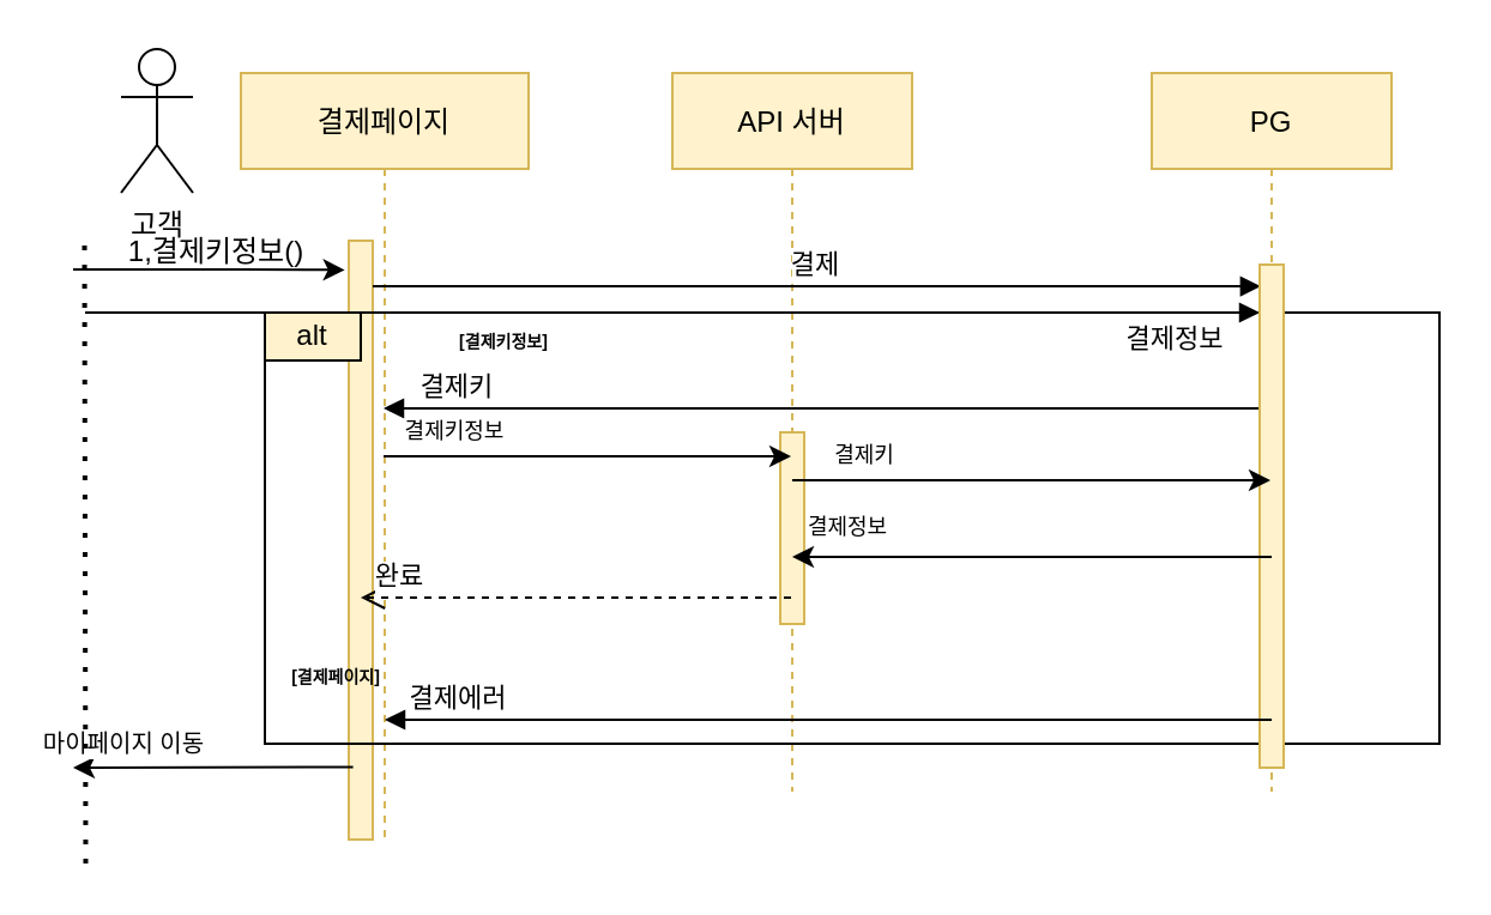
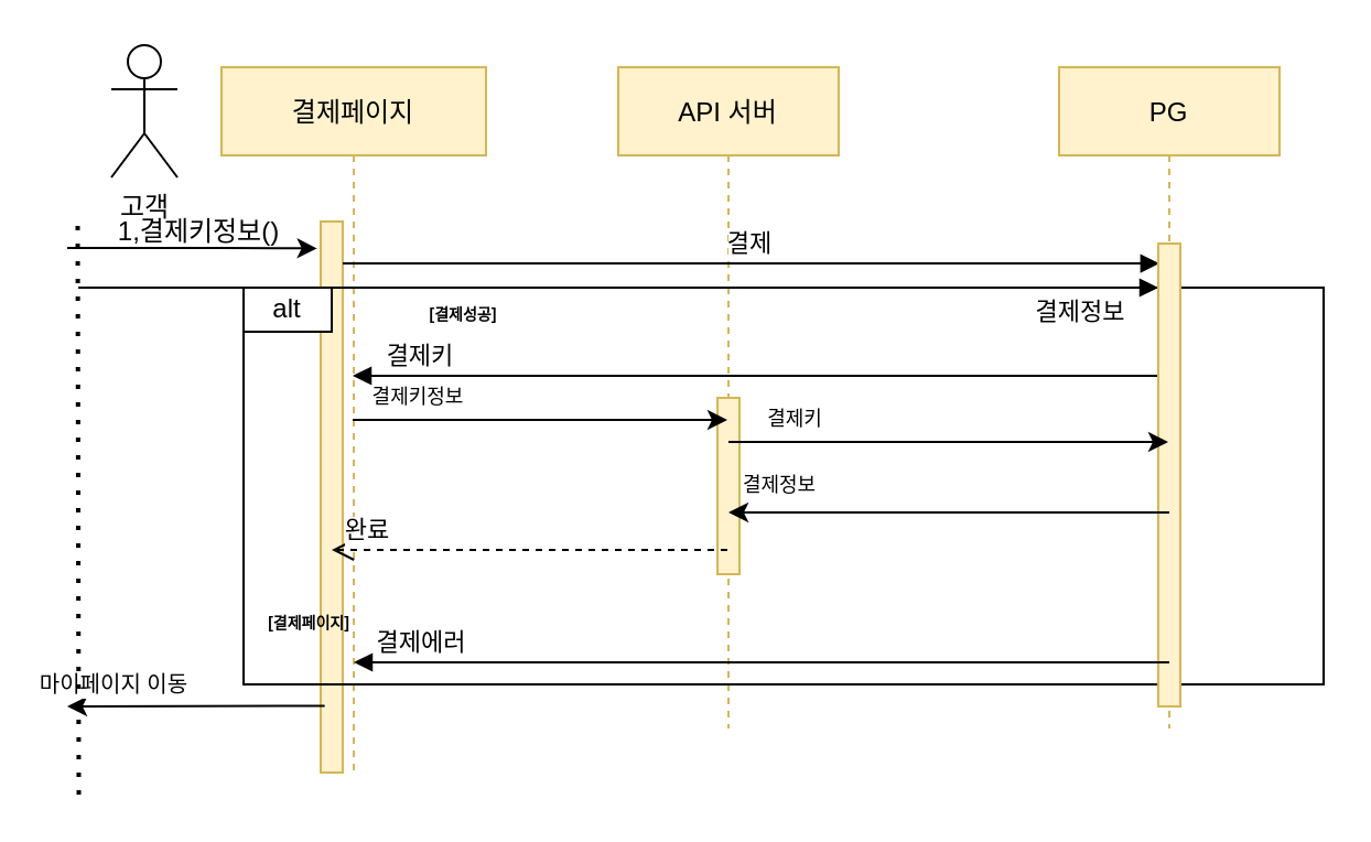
  <mxCell id="0" />
  <mxCell id="1" parent="0" />
  <mxCell id="2" value="결제페이지" style="shape=umlLifeline;perimeter=lifelinePerimeter;container=1;collapsible=0;recursiveResize=0;rounded=0;shadow=0;strokeWidth=1;fillColor=#fff2cc;strokeColor=#d6b656;" parent="1" vertex="1"><mxGeometry x="100" y="30" width="120" height="320" as="geometry" /></mxCell>
  <mxCell id="3" value="" style="points=[];perimeter=orthogonalPerimeter;rounded=0;shadow=0;strokeWidth=1;fillColor=#fff2cc;strokeColor=#d6b656;" parent="2" vertex="1"><mxGeometry x="45" y="70" width="10" height="250" as="geometry" /></mxCell>
  <mxCell id="4" value="1,결제키정보()" style="text;html=1;strokeColor=none;fillColor=none;align=center;verticalAlign=middle;whiteSpace=wrap;rounded=0;" parent="2" vertex="1"><mxGeometry x="-80" y="70" width="140" height="10" as="geometry" /></mxCell>
- <mxCell id="5" value="&lt;b style=&quot;font-size: 7px;&quot;&gt;&lt;font style=&quot;font-size: 7px;&quot;&gt;[&lt;/font&gt;&lt;font style=&quot;font-size: 7px;&quot;&gt;결제키정보&lt;/font&gt;&lt;font style=&quot;font-size: 7px;&quot;&gt;]&lt;/font&gt;&lt;/b&gt;" style="text;html=1;strokeColor=none;fillColor=none;align=center;verticalAlign=middle;whiteSpace=wrap;rounded=0;fontSize=7;" parent="2" vertex="1"><mxGeometry x="80" y="100" width="60" height="25" as="geometry" /></mxCell>
+ <mxCell id="5" value="&lt;b style=&quot;font-size: 7px;&quot;&gt;&lt;font style=&quot;font-size: 7px;&quot;&gt;[&lt;/font&gt;&lt;font style=&quot;font-size: 7px;&quot;&gt;결제성공&lt;/font&gt;&lt;font style=&quot;font-size: 7px;&quot;&gt;]&lt;/font&gt;&lt;/b&gt;" style="text;html=1;strokeColor=none;fillColor=none;align=center;verticalAlign=middle;whiteSpace=wrap;rounded=0;fontSize=7;" parent="2" vertex="1"><mxGeometry x="80" y="100" width="60" height="25" as="geometry" /></mxCell>
  <mxCell id="6" value="&lt;b style=&quot;font-size: 7px&quot;&gt;&lt;font style=&quot;font-size: 7px&quot;&gt;[&lt;/font&gt;&lt;font style=&quot;font-size: 7px&quot;&gt;결제페이지]&lt;/font&gt;&lt;/b&gt;" style="text;html=1;strokeColor=none;fillColor=none;align=center;verticalAlign=middle;whiteSpace=wrap;rounded=0;fontSize=7;" parent="2" vertex="1"><mxGeometry x="10" y="240" width="60" height="25" as="geometry" /></mxCell>
  <mxCell id="7" value="&lt;font size=&quot;1&quot;&gt;마이페이지 이동&lt;/font&gt;" style="endArrow=classic;html=1;rounded=0;fontSize=8;exitX=0.18;exitY=0.879;exitDx=0;exitDy=0;exitPerimeter=0;" parent="2" source="3" edge="1"><mxGeometry x="0.636" y="-10" width="50" height="50" relative="1" as="geometry"><mxPoint x="40" y="290" as="sourcePoint" /><mxPoint x="-70" y="290" as="targetPoint" /><Array as="points" /><mxPoint as="offset" /></mxGeometry></mxCell>
  <mxCell id="8" value="API 서버" style="shape=umlLifeline;perimeter=lifelinePerimeter;container=1;collapsible=0;recursiveResize=0;rounded=0;shadow=0;strokeWidth=1;fillColor=#fff2cc;strokeColor=#d6b656;" parent="1" vertex="1"><mxGeometry x="280" y="30" width="100" height="300" as="geometry" /></mxCell>
  <mxCell id="9" value="" style="points=[];perimeter=orthogonalPerimeter;rounded=0;shadow=0;strokeWidth=1;fillColor=#fff2cc;strokeColor=#d6b656;" parent="8" vertex="1"><mxGeometry x="45" y="150" width="10" height="80" as="geometry" /></mxCell>
  <mxCell id="10" value="결제정보" style="verticalAlign=bottom;endArrow=block;exitX=1;exitY=0.95;shadow=0;strokeWidth=1;endFill=1;" parent="8" edge="1"><mxGeometry x="0.857" y="-20" relative="1" as="geometry"><mxPoint x="245" y="100" as="targetPoint" /><mxPoint x="-245" y="100" as="sourcePoint" /><mxPoint as="offset" /></mxGeometry></mxCell>
  <mxCell id="11" value="완료" style="verticalAlign=bottom;endArrow=open;dashed=1;endSize=8;shadow=0;strokeWidth=1;" parent="1" source="8" edge="1"><mxGeometry x="0.828" relative="1" as="geometry"><mxPoint x="150" y="249" as="targetPoint" /><Array as="points"><mxPoint x="220" y="249" /></Array><mxPoint x="1" as="offset" /></mxGeometry></mxCell>
  <mxCell id="12" value="결제" style="verticalAlign=bottom;endArrow=block;shadow=0;strokeWidth=1;entryX=0.043;entryY=0.043;entryDx=0;entryDy=0;entryPerimeter=0;" parent="1" source="3" target="19" edge="1"><mxGeometry relative="1" as="geometry"><mxPoint x="255" y="110" as="sourcePoint" /><mxPoint x="520" y="110" as="targetPoint" /></mxGeometry></mxCell>
  <mxCell id="13" value="결제키" style="verticalAlign=bottom;endArrow=block;shadow=0;strokeWidth=1;" parent="1" source="18" target="2" edge="1"><mxGeometry x="0.84" relative="1" as="geometry"><mxPoint x="220" y="150" as="sourcePoint" /><mxPoint x="155" y="155" as="targetPoint" /><Array as="points"><mxPoint x="490" y="170" /><mxPoint x="190" y="170" /></Array><mxPoint x="1" as="offset" /></mxGeometry></mxCell>
  <mxCell id="14" value="고객&lt;br&gt;" style="shape=umlActor;verticalLabelPosition=bottom;verticalAlign=top;html=1;outlineConnect=0;" parent="1" vertex="1"><mxGeometry x="50" y="20" width="30" height="60" as="geometry" /></mxCell>
  <mxCell id="15" value="" style="endArrow=classic;html=1;rounded=0;entryX=0.881;entryY=1.219;entryDx=0;entryDy=0;entryPerimeter=0;" parent="1" target="4" edge="1"><mxGeometry width="50" height="50" relative="1" as="geometry"><mxPoint x="30" y="112" as="sourcePoint" /><mxPoint x="140" y="120" as="targetPoint" /><Array as="points"><mxPoint x="100" y="112" /></Array></mxGeometry></mxCell>
  <mxCell id="16" value="" style="endArrow=none;dashed=1;html=1;dashPattern=1 3;strokeWidth=2;rounded=0;" parent="1" edge="1"><mxGeometry width="50" height="50" relative="1" as="geometry"><mxPoint x="35.25" y="360" as="sourcePoint" /><mxPoint x="34.75" y="100" as="targetPoint" /></mxGeometry></mxCell>
  <mxCell id="17" value="" style="rounded=0;whiteSpace=wrap;html=1;fillColor=none;" parent="1" vertex="1"><mxGeometry x="110" y="130" width="490" height="180" as="geometry" /></mxCell>
  <mxCell id="18" value="PG" style="shape=umlLifeline;perimeter=lifelinePerimeter;container=1;collapsible=0;recursiveResize=0;rounded=0;shadow=0;strokeWidth=1;fillColor=#fff2cc;strokeColor=#d6b656;" parent="1" vertex="1"><mxGeometry x="480" y="30" width="100" height="300" as="geometry" /></mxCell>
  <mxCell id="19" value="" style="points=[];perimeter=orthogonalPerimeter;rounded=0;shadow=0;strokeWidth=1;fillColor=#fff2cc;strokeColor=#d6b656;" parent="18" vertex="1"><mxGeometry x="45" y="80" width="10" height="210" as="geometry" /></mxCell>
- <mxCell id="20" value="alt" style="rounded=0;whiteSpace=wrap;html=1;fillColor=#fff2cc;" parent="1" vertex="1"><mxGeometry x="110" y="130" width="40" height="20" as="geometry" /></mxCell>
+ <mxCell id="20" value="alt" style="rounded=0;whiteSpace=wrap;html=1;fillColor=#FFFFFF;" parent="1" vertex="1"><mxGeometry x="110" y="130" width="40" height="20" as="geometry" /></mxCell>
  <mxCell id="21" value="&lt;font style=&quot;font-size: 9px&quot;&gt;결제키정보&lt;/font&gt;" style="endArrow=classic;html=1;rounded=0;fontSize=8;" parent="1" source="2" target="8" edge="1"><mxGeometry x="-0.661" y="10" width="50" height="50" relative="1" as="geometry"><mxPoint x="250" y="260" as="sourcePoint" /><mxPoint x="300" y="210" as="targetPoint" /><Array as="points"><mxPoint x="230" y="190" /></Array><mxPoint as="offset" /></mxGeometry></mxCell>
  <mxCell id="22" value="&lt;font style=&quot;font-size: 9px&quot;&gt;결제키&lt;/font&gt;" style="endArrow=classic;html=1;rounded=0;fontSize=8;" parent="1" target="18" edge="1"><mxGeometry x="-0.544" y="10" width="50" height="50" relative="1" as="geometry"><mxPoint x="350" y="200" as="sourcePoint" /><mxPoint x="339.5" y="200" as="targetPoint" /><Array as="points"><mxPoint x="330" y="200" /></Array><mxPoint as="offset" /></mxGeometry></mxCell>
  <mxCell id="23" value="&lt;font style=&quot;font-size: 9px&quot;&gt;결제정보&lt;/font&gt;" style="endArrow=classic;html=1;rounded=0;fontSize=8;" parent="1" edge="1"><mxGeometry x="0.77" y="-12" width="50" height="50" relative="1" as="geometry"><mxPoint x="530" y="232" as="sourcePoint" /><mxPoint x="330" y="232" as="targetPoint" /><Array as="points" /><mxPoint as="offset" /></mxGeometry></mxCell>
  <mxCell id="24" value="결제에러" style="verticalAlign=bottom;endArrow=block;shadow=0;strokeWidth=1;" parent="1" edge="1"><mxGeometry x="0.84" relative="1" as="geometry"><mxPoint x="530" y="300" as="sourcePoint" /><mxPoint x="160" y="300" as="targetPoint" /><Array as="points"><mxPoint x="490.5" y="300" /><mxPoint x="190.5" y="300" /></Array><mxPoint x="1" as="offset" /></mxGeometry></mxCell>
